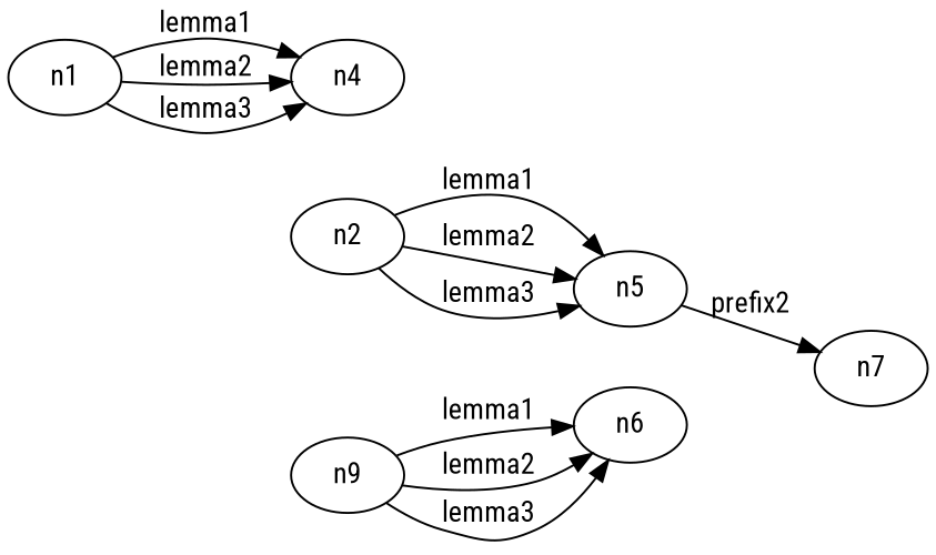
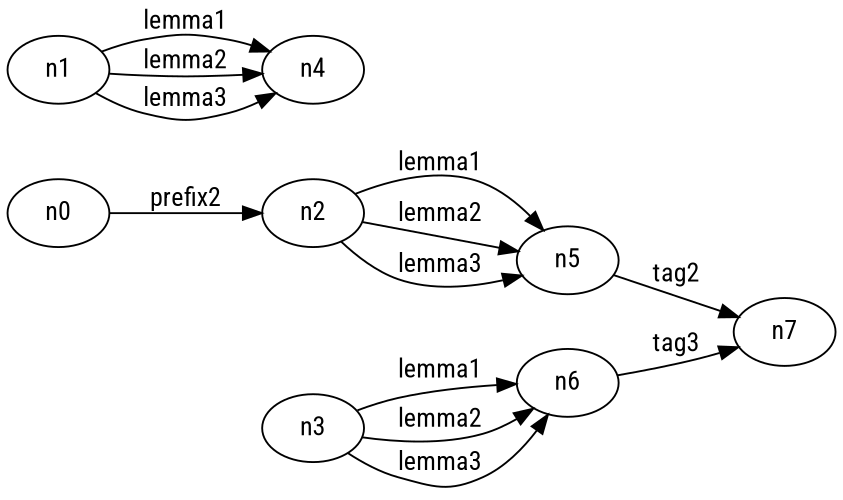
  digraph {
    fontname="Roboto Condensed"
    rankdir=LR
    node [fontname="Roboto Condensed"]
    edge [fontname="Roboto Condensed"]
+   n0
    n2
    n1
    n4
    n5
-   n3 [label=n9]
+   n3
    n6
    n7
+   n0 -> n2 [label=prefix2]
    n2 -> n5 [label=lemma1]
    n2 -> n5 [label=lemma2]
    n2 -> n5 [label=lemma3]
    n1 -> n4 [label=lemma1]
    n1 -> n4 [label=lemma2]
    n1 -> n4 [label=lemma3]
-   n5 -> n7 [label=prefix2]
+   n5 -> n7 [label=tag2]
    n3 -> n6 [label=lemma1]
    n3 -> n6 [label=lemma2]
    n3 -> n6 [label=lemma3]
+   n6 -> n7 [label=tag3]
  }
